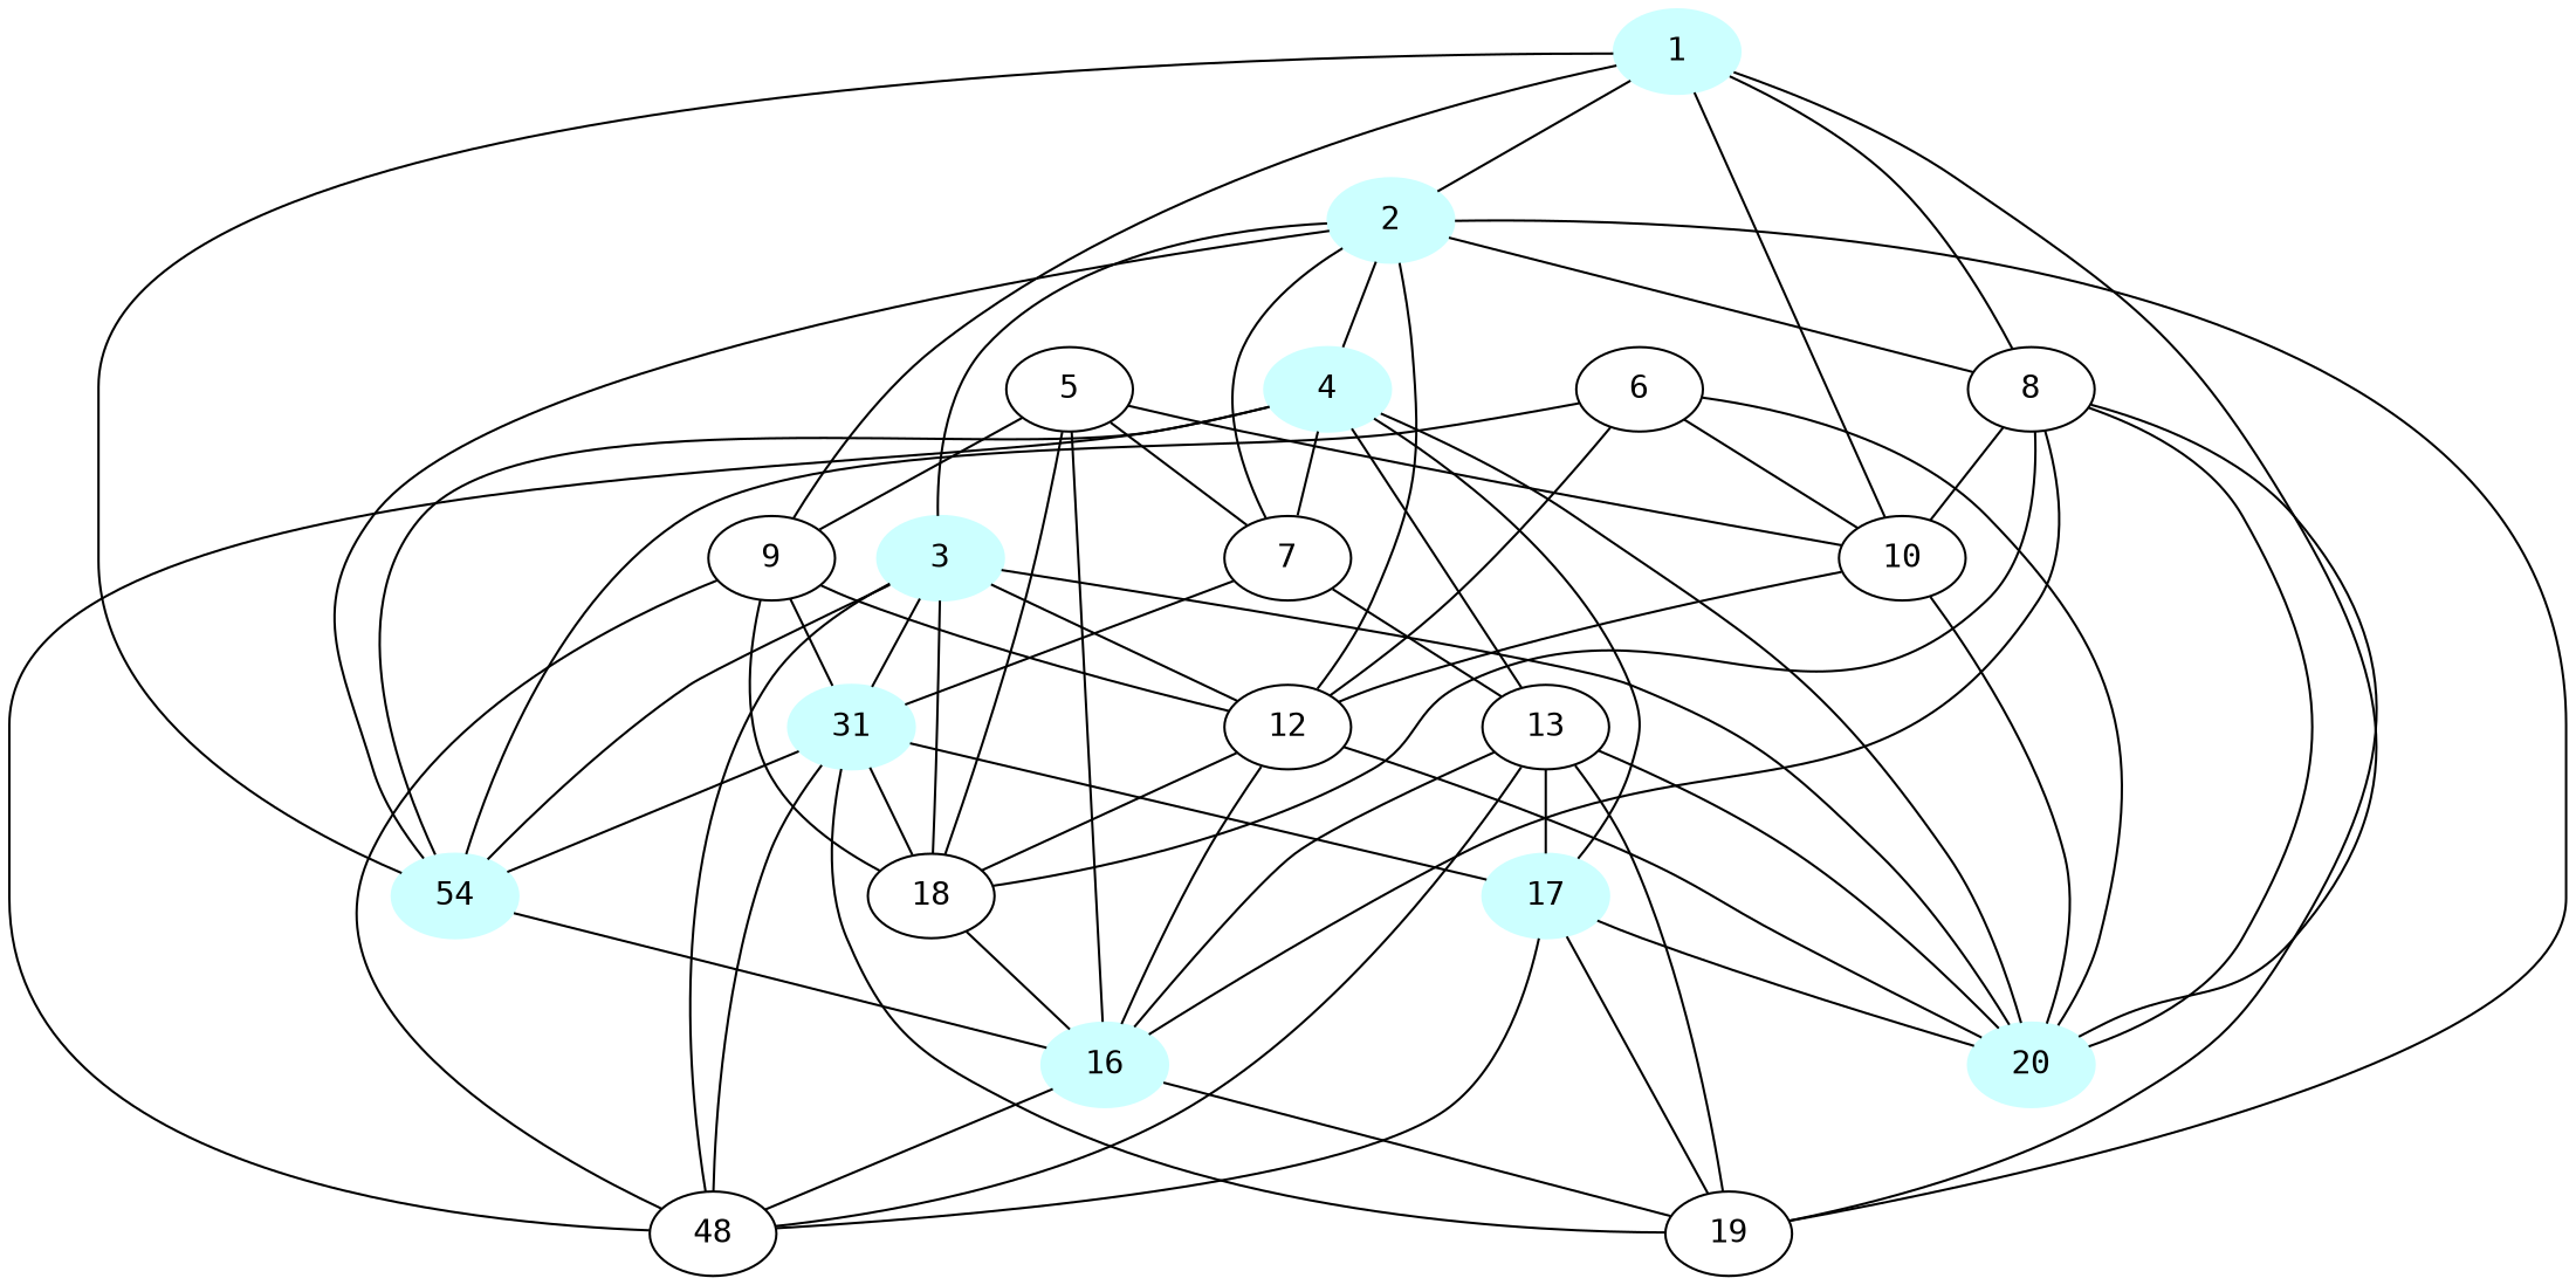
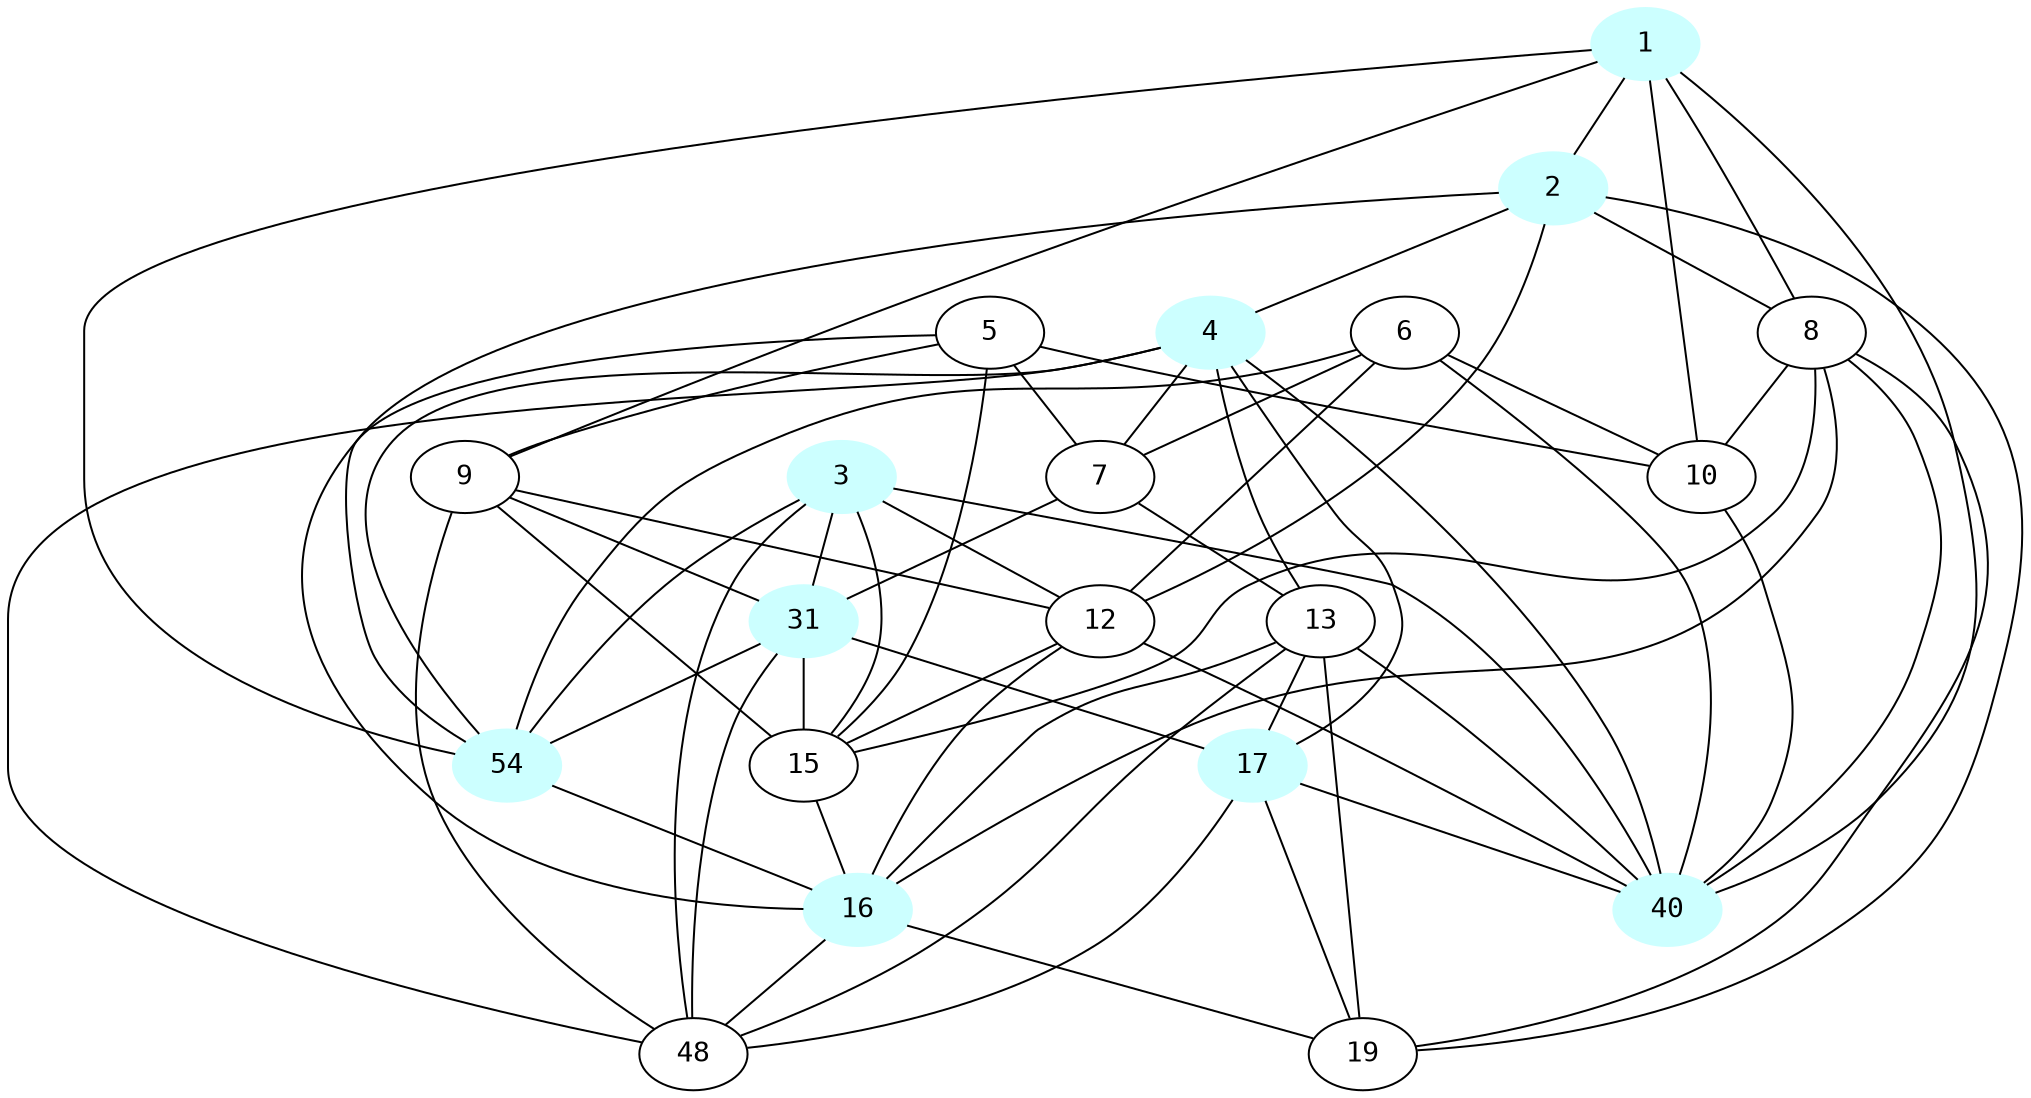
  graph {
    fontname="DejaVu Sans Mono"
    node [fontname="DejaVu Sans Mono"]
    edge [fontname="DejaVu Sans Mono"]
    1 [color="#CCFFFF" style=filled]
    2 [color="#CCFFFF" style=filled]
    n3 [color="#CCFFFF" label=54 style=filled]
-   20 [color="#CCFFFF" style=filled]
+   20 [color="#CCFFFF" style=filled label=40]
    8
    9
    10
    3 [color="#CCFFFF" style=filled]
    4 [color="#CCFFFF" style=filled]
    12
    19
    16 [color="#CCFFFF" style=filled]
    17 [color="#CCFFFF" style=filled]
    n14 [label=48]
-   15 [label=18]
+   15
    n16 [color="#CCFFFF" label=31 style=filled]
    7
    13
    5
    6
    1 -- 2
    1 -- n3
    1 -- 20
    1 -- 8
    1 -- 9
    1 -- 10
    2 -- n3
    2 -- 8
-   2 -- 3
    2 -- 4
    2 -- 12
    2 -- 19
    n3 -- 16
    8 -- 20
    8 -- 10
    8 -- 19
    8 -- 16
    8 -- 15
    9 -- 12
    9 -- n14
    9 -- 15
    9 -- n16
    10 -- 20
-   10 -- 12
    3 -- n3
    3 -- 20
    3 -- 12
    3 -- n14
    3 -- 15
    3 -- n16
    4 -- n3
    4 -- 20
    4 -- 17
    4 -- n14
    4 -- 7
    4 -- 13
    12 -- 20
    12 -- 16
    12 -- 15
    16 -- 19
    16 -- n14
    17 -- 20
    17 -- 19
    17 -- n14
    15 -- 16
    n16 -- n3
-   n16 -- 19
    n16 -- 17
    n16 -- n14
    n16 -- 15
    7 -- n16
    7 -- 13
    13 -- 20
    13 -- 19
    13 -- 16
    13 -- 17
    13 -- n14
    5 -- 9
    5 -- 10
    5 -- 16
    5 -- 15
    5 -- 7
    6 -- n3
    6 -- 20
    6 -- 10
    6 -- 12
-   2 -- 7
+   6 -- 7
  }
